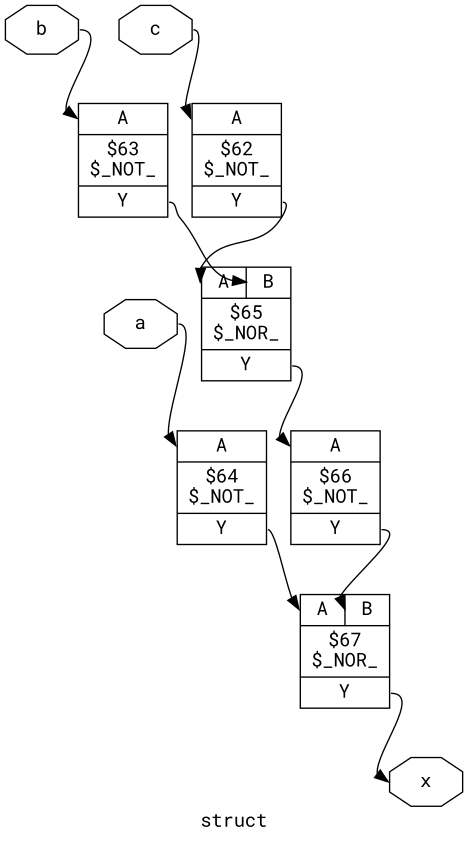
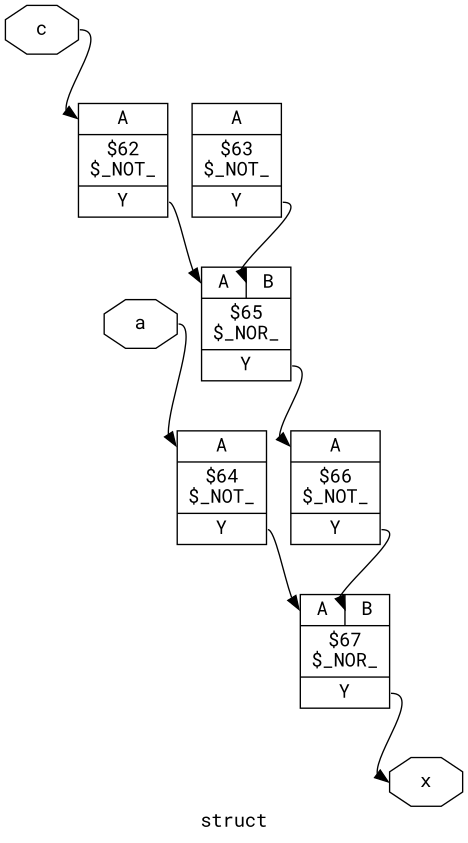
  digraph {
    label=struct
    rankdir=TB
    remincross=true
    fontname="Roboto Mono"
    node [shape=record fontname="Roboto Mono"]
    edge [color=black headport="p10:w" tailport="p11:e" fontname="Roboto Mono"]
    n1 [color=black fontcolor=black label=a shape=octagon]
    n2 [label="{{<p10> A}|$64\n$_NOT_|{<p11> Y}}"]
-   n3 [color=black fontcolor=black label=b shape=octagon]
    n4 [label="{{<p10> A}|$63\n$_NOT_|{<p11> Y}}"]
    n5 [color=black fontcolor=black label=c shape=octagon]
    n6 [label="{{<p10> A}|$62\n$_NOT_|{<p11> Y}}"]
    n7 [color=black fontcolor=black label=x shape=octagon]
    n8 [label="{{<p10> A|<p15> B}|$65\n$_NOR_|{<p11> Y}}"]
    n9 [label="{{<p10> A|<p15> B}|$67\n$_NOR_|{<p11> Y}}"]
    n10 [label="{{<p10> A}|$66\n$_NOT_|{<p11> Y}}"]
    n1 -> n2 [tailport=e]
    n2 -> n9
-   n3 -> n4 [tailport=e]
    n4 -> n8 [headport="p15:w"]
    n5 -> n6 [tailport=e]
    n6 -> n8
    n8 -> n10
    n9 -> n7 [headport=w]
    n10 -> n9 [headport="p15:w"]
  }
